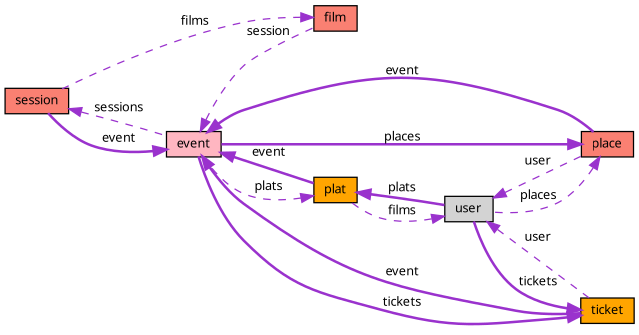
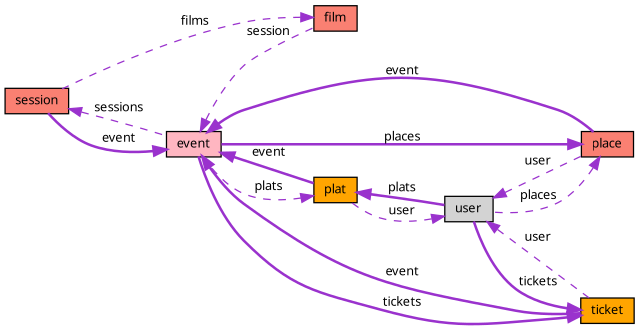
  digraph {
    fontname="Noto Sans"
    rankdir=LR
    node [color=black fillcolor=salmon fontname="Noto Sans" fontsize=10 shape=record style=filled]
    edge [color=darkorchid3 dir=back fontname="Noto Sans" fontsize=10 labelfontname=Helvetica labelfontsize=10 style=dashed]
    n1 [fontcolor=black height=0.2 label=session width=0.4]
    n2 [fillcolor=lightpink height=0.2 label=event width=0.4]
    n3 [height=0.2 label=film width=0.4]
    n4 [height=0.2 label=place width=0.4]
    n5 [fillcolor=orange height=0.2 label=ticket width=0.4]
    n6 [fillcolor=orange height=0.2 label=plat width=0.4]
    n7 [fillcolor=lightgrey height=0.2 label=user width=0.4]
    n1 -> n2 [label=" sessions"]
    n2 -> n1 [label=" event" style=bold]
    n2 -> n3 [label=" session"]
    n2 -> n4 [label=" event" style=bold]
    n2 -> n5 [label=" event" style=bold]
    n2 -> n6 [label=" event" style=bold]
    n3 -> n1 [label=" films"]
    n4 -> n2 [label=" places" style=bold]
    n4 -> n7 [label=" places"]
    n5 -> n2 [label=" tickets" style=bold]
    n5 -> n7 [label=" tickets" style=bold]
    n6 -> n2 [label=" plats"]
    n6 -> n7 [label=" plats" style=bold]
    n7 -> n4 [label=" user"]
    n7 -> n5 [label=" user"]
-   n7 -> n6 [label=" films"]
+   n7 -> n6 [label=" user"]
  }
